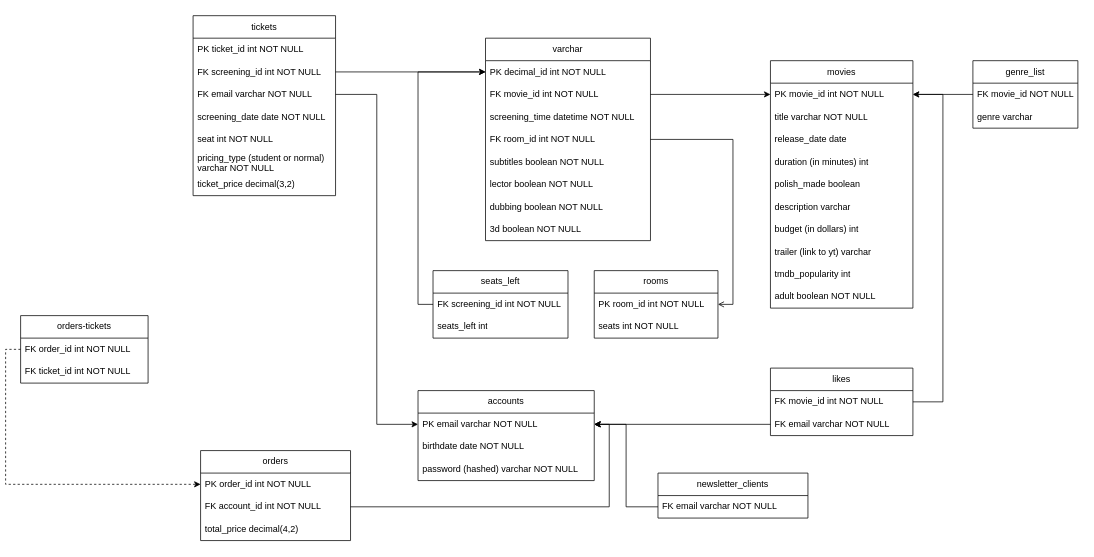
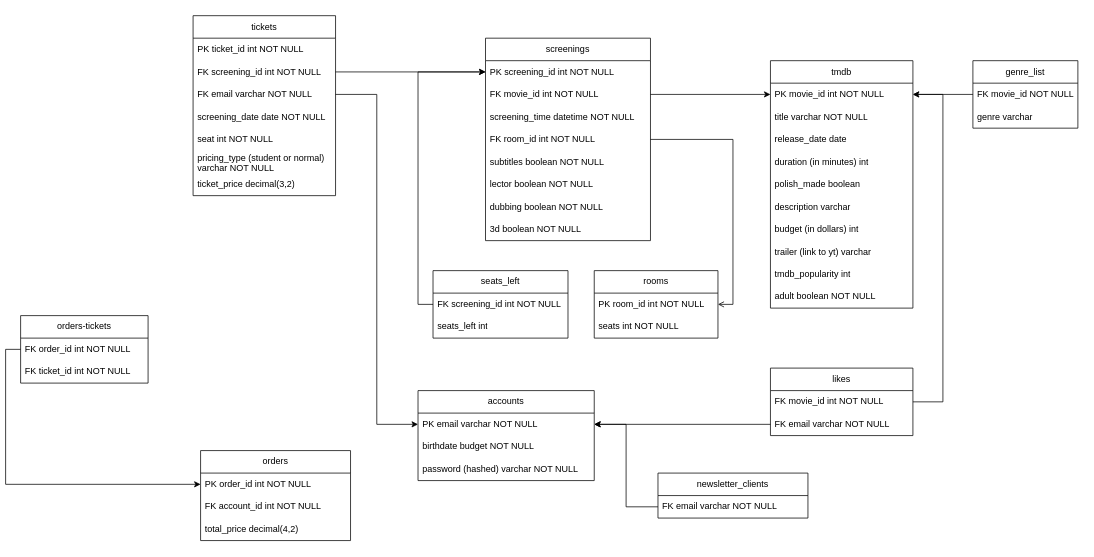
  <mxCell id="0" />
  <mxCell id="1" parent="0" />
  <mxCell id="2" value="newsletter_clients" style="swimlane;fontStyle=0;childLayout=stackLayout;horizontal=1;startSize=30;horizontalStack=0;resizeParent=1;resizeParentMax=0;resizeLast=0;collapsible=1;marginBottom=0;whiteSpace=wrap;html=1;" vertex="1" parent="1"><mxGeometry x="870" y="630" width="200" height="60" as="geometry"><mxRectangle x="20" y="410" width="140" height="30" as="alternateBounds" /></mxGeometry></mxCell>
  <mxCell id="3" value="FK email varchar NOT NULL" style="text;strokeColor=none;fillColor=none;align=left;verticalAlign=middle;spacingLeft=4;spacingRight=4;overflow=hidden;points=[[0,0.5],[1,0.5]];portConstraint=eastwest;rotatable=0;whiteSpace=wrap;html=1;" vertex="1" parent="2"><mxGeometry y="30" width="200" height="30" as="geometry" /></mxCell>
  <mxCell id="4" value="accounts" style="swimlane;fontStyle=0;childLayout=stackLayout;horizontal=1;startSize=30;horizontalStack=0;resizeParent=1;resizeParentMax=0;resizeLast=0;collapsible=1;marginBottom=0;whiteSpace=wrap;html=1;" vertex="1" parent="1"><mxGeometry x="550" y="520" width="235" height="120" as="geometry" /></mxCell>
  <mxCell id="5" value="PK email varchar NOT NULL" style="text;strokeColor=none;fillColor=none;align=left;verticalAlign=middle;spacingLeft=4;spacingRight=4;overflow=hidden;points=[[0,0.5],[1,0.5]];portConstraint=eastwest;rotatable=0;whiteSpace=wrap;html=1;" vertex="1" parent="4"><mxGeometry y="30" width="235" height="30" as="geometry" /></mxCell>
- <mxCell id="6" value="birthdate date NOT NULL" style="text;strokeColor=none;fillColor=none;align=left;verticalAlign=middle;spacingLeft=4;spacingRight=4;overflow=hidden;points=[[0,0.5],[1,0.5]];portConstraint=eastwest;rotatable=0;whiteSpace=wrap;html=1;" vertex="1" parent="4"><mxGeometry y="60" width="235" height="30" as="geometry" /></mxCell>
+ <mxCell id="6" value="birthdate budget NOT NULL" style="text;strokeColor=none;fillColor=none;align=left;verticalAlign=middle;spacingLeft=4;spacingRight=4;overflow=hidden;points=[[0,0.5],[1,0.5]];portConstraint=eastwest;rotatable=0;whiteSpace=wrap;html=1;" vertex="1" parent="4"><mxGeometry y="60" width="235" height="30" as="geometry" /></mxCell>
  <mxCell id="7" value="password (hashed) varchar NOT NULL" style="text;strokeColor=none;fillColor=none;align=left;verticalAlign=middle;spacingLeft=4;spacingRight=4;overflow=hidden;points=[[0,0.5],[1,0.5]];portConstraint=eastwest;rotatable=0;whiteSpace=wrap;html=1;" vertex="1" parent="4"><mxGeometry y="90" width="235" height="30" as="geometry" /></mxCell>
  <mxCell id="8" value="tickets&lt;br&gt;" style="swimlane;fontStyle=0;childLayout=stackLayout;horizontal=1;startSize=30;horizontalStack=0;resizeParent=1;resizeParentMax=0;resizeLast=0;collapsible=1;marginBottom=0;whiteSpace=wrap;html=1;" vertex="1" parent="1"><mxGeometry x="250" y="20" width="190" height="240" as="geometry" /></mxCell>
  <mxCell id="9" value="PK ticket_id int NOT NULL" style="text;strokeColor=none;fillColor=none;align=left;verticalAlign=middle;spacingLeft=4;spacingRight=4;overflow=hidden;points=[[0,0.5],[1,0.5]];portConstraint=eastwest;rotatable=0;whiteSpace=wrap;html=1;" vertex="1" parent="8"><mxGeometry y="30" width="190" height="30" as="geometry" /></mxCell>
  <mxCell id="10" value="FK screening_id int NOT NULL" style="text;strokeColor=none;fillColor=none;align=left;verticalAlign=middle;spacingLeft=4;spacingRight=4;overflow=hidden;points=[[0,0.5],[1,0.5]];portConstraint=eastwest;rotatable=0;whiteSpace=wrap;html=1;" vertex="1" parent="8"><mxGeometry y="60" width="190" height="30" as="geometry" /></mxCell>
  <mxCell id="11" value="FK email varchar NOT NULL" style="text;strokeColor=none;fillColor=none;align=left;verticalAlign=middle;spacingLeft=4;spacingRight=4;overflow=hidden;points=[[0,0.5],[1,0.5]];portConstraint=eastwest;rotatable=0;whiteSpace=wrap;html=1;" vertex="1" parent="8"><mxGeometry y="90" width="190" height="30" as="geometry" /></mxCell>
  <mxCell id="12" value="screening_date date NOT NULL" style="text;strokeColor=none;fillColor=none;align=left;verticalAlign=middle;spacingLeft=4;spacingRight=4;overflow=hidden;points=[[0,0.5],[1,0.5]];portConstraint=eastwest;rotatable=0;whiteSpace=wrap;html=1;" vertex="1" parent="8"><mxGeometry y="120" width="190" height="30" as="geometry" /></mxCell>
  <mxCell id="13" value="seat int NOT NULL" style="text;strokeColor=none;fillColor=none;align=left;verticalAlign=middle;spacingLeft=4;spacingRight=4;overflow=hidden;points=[[0,0.5],[1,0.5]];portConstraint=eastwest;rotatable=0;whiteSpace=wrap;html=1;" vertex="1" parent="8"><mxGeometry y="150" width="190" height="30" as="geometry" /></mxCell>
  <mxCell id="14" value="pricing_type (student or normal)&lt;br&gt;varchar NOT NULL" style="text;strokeColor=none;fillColor=none;align=left;verticalAlign=middle;spacingLeft=4;spacingRight=4;overflow=hidden;points=[[0,0.5],[1,0.5]];portConstraint=eastwest;rotatable=0;whiteSpace=wrap;html=1;" vertex="1" parent="8"><mxGeometry y="180" width="190" height="30" as="geometry" /></mxCell>
  <mxCell id="15" value="ticket_price decimal(3,2)" style="text;strokeColor=none;fillColor=none;align=left;verticalAlign=middle;spacingLeft=4;spacingRight=4;overflow=hidden;points=[[0,0.5],[1,0.5]];portConstraint=eastwest;rotatable=0;whiteSpace=wrap;html=1;" vertex="1" parent="8"><mxGeometry y="210" width="190" height="30" as="geometry" /></mxCell>
- <mxCell id="16" value="movies" style="swimlane;fontStyle=0;childLayout=stackLayout;horizontal=1;startSize=30;horizontalStack=0;resizeParent=1;resizeParentMax=0;resizeLast=0;collapsible=1;marginBottom=0;whiteSpace=wrap;html=1;movable=1;resizable=1;rotatable=1;deletable=1;editable=1;locked=0;connectable=1;" vertex="1" parent="1"><mxGeometry x="1020" y="80" width="190" height="330" as="geometry" /></mxCell>
+ <mxCell id="16" value="tmdb" style="swimlane;fontStyle=0;childLayout=stackLayout;horizontal=1;startSize=30;horizontalStack=0;resizeParent=1;resizeParentMax=0;resizeLast=0;collapsible=1;marginBottom=0;whiteSpace=wrap;html=1;movable=1;resizable=1;rotatable=1;deletable=1;editable=1;locked=0;connectable=1;" vertex="1" parent="1"><mxGeometry x="1020" y="80" width="190" height="330" as="geometry" /></mxCell>
  <mxCell id="17" value="PK movie_id int NOT NULL" style="text;strokeColor=none;fillColor=none;align=left;verticalAlign=middle;spacingLeft=4;spacingRight=4;overflow=hidden;points=[[0,0.5],[1,0.5]];portConstraint=eastwest;rotatable=0;whiteSpace=wrap;html=1;" vertex="1" parent="16"><mxGeometry y="30" width="190" height="30" as="geometry" /></mxCell>
  <mxCell id="18" value="title varchar NOT NULL" style="text;strokeColor=none;fillColor=none;align=left;verticalAlign=middle;spacingLeft=4;spacingRight=4;overflow=hidden;points=[[0,0.5],[1,0.5]];portConstraint=eastwest;rotatable=0;whiteSpace=wrap;html=1;" vertex="1" parent="16"><mxGeometry y="60" width="190" height="30" as="geometry" /></mxCell>
  <mxCell id="19" value="release_date date" style="text;strokeColor=none;fillColor=none;align=left;verticalAlign=middle;spacingLeft=4;spacingRight=4;overflow=hidden;points=[[0,0.5],[1,0.5]];portConstraint=eastwest;rotatable=0;whiteSpace=wrap;html=1;" vertex="1" parent="16"><mxGeometry y="90" width="190" height="30" as="geometry" /></mxCell>
  <mxCell id="20" value="duration (in minutes) int" style="text;strokeColor=none;fillColor=none;align=left;verticalAlign=middle;spacingLeft=4;spacingRight=4;overflow=hidden;points=[[0,0.5],[1,0.5]];portConstraint=eastwest;rotatable=0;whiteSpace=wrap;html=1;" vertex="1" parent="16"><mxGeometry y="120" width="190" height="30" as="geometry" /></mxCell>
  <mxCell id="21" value="polish_made boolean" style="text;strokeColor=none;fillColor=none;align=left;verticalAlign=middle;spacingLeft=4;spacingRight=4;overflow=hidden;points=[[0,0.5],[1,0.5]];portConstraint=eastwest;rotatable=0;whiteSpace=wrap;html=1;" vertex="1" parent="16"><mxGeometry y="150" width="190" height="30" as="geometry" /></mxCell>
  <mxCell id="22" value="description varchar" style="text;strokeColor=none;fillColor=none;align=left;verticalAlign=middle;spacingLeft=4;spacingRight=4;overflow=hidden;points=[[0,0.5],[1,0.5]];portConstraint=eastwest;rotatable=0;whiteSpace=wrap;html=1;" vertex="1" parent="16"><mxGeometry y="180" width="190" height="30" as="geometry" /></mxCell>
  <mxCell id="23" value="budget (in dollars) int" style="text;strokeColor=none;fillColor=none;align=left;verticalAlign=middle;spacingLeft=4;spacingRight=4;overflow=hidden;points=[[0,0.5],[1,0.5]];portConstraint=eastwest;rotatable=0;whiteSpace=wrap;html=1;" vertex="1" parent="16"><mxGeometry y="210" width="190" height="30" as="geometry" /></mxCell>
  <mxCell id="24" value="trailer (link to yt) varchar" style="text;strokeColor=none;fillColor=none;align=left;verticalAlign=middle;spacingLeft=4;spacingRight=4;overflow=hidden;points=[[0,0.5],[1,0.5]];portConstraint=eastwest;rotatable=0;whiteSpace=wrap;html=1;" vertex="1" parent="16"><mxGeometry y="240" width="190" height="30" as="geometry" /></mxCell>
  <mxCell id="25" value="tmdb_popularity int" style="text;strokeColor=none;fillColor=none;align=left;verticalAlign=middle;spacingLeft=4;spacingRight=4;overflow=hidden;points=[[0,0.5],[1,0.5]];portConstraint=eastwest;rotatable=0;whiteSpace=wrap;html=1;" vertex="1" parent="16"><mxGeometry y="270" width="190" height="30" as="geometry" /></mxCell>
  <mxCell id="26" value="adult boolean NOT NULL" style="text;strokeColor=none;fillColor=none;align=left;verticalAlign=middle;spacingLeft=4;spacingRight=4;overflow=hidden;points=[[0,0.5],[1,0.5]];portConstraint=eastwest;rotatable=0;whiteSpace=wrap;html=1;" vertex="1" parent="16"><mxGeometry y="300" width="190" height="30" as="geometry" /></mxCell>
  <mxCell id="27" value="genre_list" style="swimlane;fontStyle=0;childLayout=stackLayout;horizontal=1;startSize=30;horizontalStack=0;resizeParent=1;resizeParentMax=0;resizeLast=0;collapsible=1;marginBottom=0;whiteSpace=wrap;html=1;" vertex="1" parent="1"><mxGeometry x="1290" y="80" width="140" height="90" as="geometry" /></mxCell>
  <mxCell id="28" value="FK movie_id NOT NULL" style="text;strokeColor=none;fillColor=none;align=left;verticalAlign=middle;spacingLeft=4;spacingRight=4;overflow=hidden;points=[[0,0.5],[1,0.5]];portConstraint=eastwest;rotatable=0;whiteSpace=wrap;html=1;" vertex="1" parent="27"><mxGeometry y="30" width="140" height="30" as="geometry" /></mxCell>
  <mxCell id="29" value="genre varchar" style="text;strokeColor=none;fillColor=none;align=left;verticalAlign=middle;spacingLeft=4;spacingRight=4;overflow=hidden;points=[[0,0.5],[1,0.5]];portConstraint=eastwest;rotatable=0;whiteSpace=wrap;html=1;" vertex="1" parent="27"><mxGeometry y="60" width="140" height="30" as="geometry" /></mxCell>
  <mxCell id="30" style="edgeStyle=orthogonalEdgeStyle;rounded=0;orthogonalLoop=1;jettySize=auto;html=1;entryX=1;entryY=0.5;entryDx=0;entryDy=0;endArrow=open;" edge="1" parent="1" source="28" target="17"><mxGeometry relative="1" as="geometry" /></mxCell>
  <mxCell id="31" value="orders" style="swimlane;fontStyle=0;childLayout=stackLayout;horizontal=1;startSize=30;horizontalStack=0;resizeParent=1;resizeParentMax=0;resizeLast=0;collapsible=1;marginBottom=0;whiteSpace=wrap;html=1;" vertex="1" parent="1"><mxGeometry x="260" y="600" width="200" height="120" as="geometry" /></mxCell>
  <mxCell id="32" value="PK order_id int NOT NULL" style="text;strokeColor=none;fillColor=none;align=left;verticalAlign=middle;spacingLeft=4;spacingRight=4;overflow=hidden;points=[[0,0.5],[1,0.5]];portConstraint=eastwest;rotatable=0;whiteSpace=wrap;html=1;" vertex="1" parent="31"><mxGeometry y="30" width="200" height="30" as="geometry" /></mxCell>
  <mxCell id="33" value="FK account_id int NOT NULL" style="text;strokeColor=none;fillColor=none;align=left;verticalAlign=middle;spacingLeft=4;spacingRight=4;overflow=hidden;points=[[0,0.5],[1,0.5]];portConstraint=eastwest;rotatable=0;whiteSpace=wrap;html=1;" vertex="1" parent="31"><mxGeometry y="60" width="200" height="30" as="geometry" /></mxCell>
  <mxCell id="34" value="total_price decimal(4,2)" style="text;strokeColor=none;fillColor=none;align=left;verticalAlign=middle;spacingLeft=4;spacingRight=4;overflow=hidden;points=[[0,0.5],[1,0.5]];portConstraint=eastwest;rotatable=0;whiteSpace=wrap;html=1;" vertex="1" parent="31"><mxGeometry y="90" width="200" height="30" as="geometry" /></mxCell>
- <mxCell id="35" style="edgeStyle=orthogonalEdgeStyle;rounded=0;orthogonalLoop=1;jettySize=auto;html=1;entryX=0;entryY=0.5;entryDx=0;entryDy=0;exitX=0;exitY=0.5;exitDx=0;exitDy=0;dashed=1;" edge="1" parent="1" source="37" target="32"><mxGeometry relative="1" as="geometry" /></mxCell>
+ <mxCell id="35" style="edgeStyle=orthogonalEdgeStyle;rounded=0;orthogonalLoop=1;jettySize=auto;html=1;entryX=0;entryY=0.5;entryDx=0;entryDy=0;exitX=0;exitY=0.5;exitDx=0;exitDy=0;" edge="1" parent="1" source="37" target="32"><mxGeometry relative="1" as="geometry" /></mxCell>
  <mxCell id="36" value="orders-tickets" style="swimlane;fontStyle=0;childLayout=stackLayout;horizontal=1;startSize=30;horizontalStack=0;resizeParent=1;resizeParentMax=0;resizeLast=0;collapsible=1;marginBottom=0;whiteSpace=wrap;html=1;" vertex="1" parent="1"><mxGeometry x="20" y="420" width="170" height="90" as="geometry" /></mxCell>
  <mxCell id="37" value="FK order_id int NOT NULL" style="text;strokeColor=none;fillColor=none;align=left;verticalAlign=middle;spacingLeft=4;spacingRight=4;overflow=hidden;points=[[0,0.5],[1,0.5]];portConstraint=eastwest;rotatable=0;whiteSpace=wrap;html=1;" vertex="1" parent="36"><mxGeometry y="30" width="170" height="30" as="geometry" /></mxCell>
  <mxCell id="38" value="FK ticket_id int NOT NULL" style="text;strokeColor=none;fillColor=none;align=left;verticalAlign=middle;spacingLeft=4;spacingRight=4;overflow=hidden;points=[[0,0.5],[1,0.5]];portConstraint=eastwest;rotatable=0;whiteSpace=wrap;html=1;" vertex="1" parent="36"><mxGeometry y="60" width="170" height="30" as="geometry" /></mxCell>
- <mxCell id="39" style="edgeStyle=orthogonalEdgeStyle;rounded=0;orthogonalLoop=1;jettySize=auto;html=1;entryX=1;entryY=0.5;entryDx=0;entryDy=0;" edge="1" parent="1" source="33" target="5"><mxGeometry relative="1" as="geometry" /></mxCell>
  <mxCell id="40" style="edgeStyle=orthogonalEdgeStyle;rounded=0;orthogonalLoop=1;jettySize=auto;html=1;entryX=0;entryY=0.5;entryDx=0;entryDy=0;" edge="1" parent="1" source="11" target="5"><mxGeometry relative="1" as="geometry" /></mxCell>
  <mxCell id="41" style="edgeStyle=orthogonalEdgeStyle;rounded=0;orthogonalLoop=1;jettySize=auto;html=1;exitX=0;exitY=0.5;exitDx=0;exitDy=0;" edge="1" parent="1" source="3" target="5"><mxGeometry relative="1" as="geometry" /></mxCell>
  <mxCell id="42" style="edgeStyle=orthogonalEdgeStyle;rounded=0;orthogonalLoop=1;jettySize=auto;html=1;exitX=1;exitY=0.5;exitDx=0;exitDy=0;" edge="1" parent="1" source="10" target="44"><mxGeometry relative="1" as="geometry" /></mxCell>
- <mxCell id="43" value="varchar" style="swimlane;fontStyle=0;childLayout=stackLayout;horizontal=1;startSize=30;horizontalStack=0;resizeParent=1;resizeParentMax=0;resizeLast=0;collapsible=1;marginBottom=0;whiteSpace=wrap;html=1;" vertex="1" parent="1"><mxGeometry x="640" width="220" height="270" as="geometry" y="50" /></mxCell>
- <mxCell id="44" value="PK decimal_id int NOT NULL" style="text;strokeColor=none;fillColor=none;align=left;verticalAlign=middle;spacingLeft=4;spacingRight=4;overflow=hidden;points=[[0,0.5],[1,0.5]];portConstraint=eastwest;rotatable=0;whiteSpace=wrap;html=1;" vertex="1" parent="43"><mxGeometry y="30" width="220" height="30" as="geometry" /></mxCell>
+ <mxCell id="43" value="screenings" style="swimlane;fontStyle=0;childLayout=stackLayout;horizontal=1;startSize=30;horizontalStack=0;resizeParent=1;resizeParentMax=0;resizeLast=0;collapsible=1;marginBottom=0;whiteSpace=wrap;html=1;" vertex="1" parent="1"><mxGeometry x="640" width="220" height="270" as="geometry" y="50" /></mxCell>
+ <mxCell id="44" value="PK screening_id int NOT NULL" style="text;strokeColor=none;fillColor=none;align=left;verticalAlign=middle;spacingLeft=4;spacingRight=4;overflow=hidden;points=[[0,0.5],[1,0.5]];portConstraint=eastwest;rotatable=0;whiteSpace=wrap;html=1;" vertex="1" parent="43"><mxGeometry y="30" width="220" height="30" as="geometry" /></mxCell>
  <mxCell id="45" value="FK movie_id int&amp;nbsp;NOT NULL" style="text;strokeColor=none;fillColor=none;align=left;verticalAlign=middle;spacingLeft=4;spacingRight=4;overflow=hidden;points=[[0,0.5],[1,0.5]];portConstraint=eastwest;rotatable=0;whiteSpace=wrap;html=1;" vertex="1" parent="43"><mxGeometry y="60" width="220" height="30" as="geometry" /></mxCell>
  <mxCell id="46" value="screening_time datetime NOT NULL" style="text;strokeColor=none;fillColor=none;align=left;verticalAlign=middle;spacingLeft=4;spacingRight=4;overflow=hidden;points=[[0,0.5],[1,0.5]];portConstraint=eastwest;rotatable=0;whiteSpace=wrap;html=1;" vertex="1" parent="43"><mxGeometry y="90" width="220" height="30" as="geometry" /></mxCell>
  <mxCell id="47" value="FK room_id int NOT NULL" style="text;strokeColor=none;fillColor=none;align=left;verticalAlign=middle;spacingLeft=4;spacingRight=4;overflow=hidden;points=[[0,0.5],[1,0.5]];portConstraint=eastwest;rotatable=0;whiteSpace=wrap;html=1;" vertex="1" parent="43"><mxGeometry y="120" width="220" height="30" as="geometry" /></mxCell>
  <mxCell id="48" value="subtitles boolean NOT NULL" style="text;strokeColor=none;fillColor=none;align=left;verticalAlign=middle;spacingLeft=4;spacingRight=4;overflow=hidden;points=[[0,0.5],[1,0.5]];portConstraint=eastwest;rotatable=0;whiteSpace=wrap;html=1;" vertex="1" parent="43"><mxGeometry y="150" width="220" height="30" as="geometry" /></mxCell>
  <mxCell id="49" value="lector boolean NOT NULL" style="text;strokeColor=none;fillColor=none;align=left;verticalAlign=middle;spacingLeft=4;spacingRight=4;overflow=hidden;points=[[0,0.5],[1,0.5]];portConstraint=eastwest;rotatable=0;whiteSpace=wrap;html=1;" vertex="1" parent="43"><mxGeometry y="180" width="220" height="30" as="geometry" /></mxCell>
  <mxCell id="50" value="dubbing boolean NOT NULL" style="text;strokeColor=none;fillColor=none;align=left;verticalAlign=middle;spacingLeft=4;spacingRight=4;overflow=hidden;points=[[0,0.5],[1,0.5]];portConstraint=eastwest;rotatable=0;whiteSpace=wrap;html=1;" vertex="1" parent="43"><mxGeometry y="210" width="220" height="30" as="geometry" /></mxCell>
  <mxCell id="51" value="3d boolean NOT NULL" style="text;strokeColor=none;fillColor=none;align=left;verticalAlign=middle;spacingLeft=4;spacingRight=4;overflow=hidden;points=[[0,0.5],[1,0.5]];portConstraint=eastwest;rotatable=0;whiteSpace=wrap;html=1;" vertex="1" parent="43"><mxGeometry y="240" width="220" height="30" as="geometry" /></mxCell>
  <mxCell id="52" style="edgeStyle=orthogonalEdgeStyle;rounded=0;orthogonalLoop=1;jettySize=auto;html=1;" edge="1" parent="1" source="45" target="17"><mxGeometry relative="1" as="geometry" /></mxCell>
  <mxCell id="53" value="likes" style="swimlane;fontStyle=0;childLayout=stackLayout;horizontal=1;startSize=30;horizontalStack=0;resizeParent=1;resizeParentMax=0;resizeLast=0;collapsible=1;marginBottom=0;whiteSpace=wrap;html=1;" vertex="1" parent="1"><mxGeometry x="1020" y="490" width="190" height="90" as="geometry" /></mxCell>
  <mxCell id="54" value="FK movie_id int NOT NULL" style="text;strokeColor=none;fillColor=none;align=left;verticalAlign=middle;spacingLeft=4;spacingRight=4;overflow=hidden;points=[[0,0.5],[1,0.5]];portConstraint=eastwest;rotatable=0;whiteSpace=wrap;html=1;" vertex="1" parent="53"><mxGeometry y="30" width="190" height="30" as="geometry" /></mxCell>
  <mxCell id="55" value="FK email varchar NOT NULL" style="text;strokeColor=none;fillColor=none;align=left;verticalAlign=middle;spacingLeft=4;spacingRight=4;overflow=hidden;points=[[0,0.5],[1,0.5]];portConstraint=eastwest;rotatable=0;whiteSpace=wrap;html=1;" vertex="1" parent="53"><mxGeometry y="60" width="190" height="30" as="geometry" /></mxCell>
  <mxCell id="56" style="edgeStyle=orthogonalEdgeStyle;rounded=0;orthogonalLoop=1;jettySize=auto;html=1;entryX=1;entryY=0.5;entryDx=0;entryDy=0;" edge="1" parent="1" source="54" target="17"><mxGeometry relative="1" as="geometry"><Array as="points"><mxPoint x="1250" y="535" /><mxPoint x="1250" y="125" /></Array></mxGeometry></mxCell>
  <mxCell id="57" style="edgeStyle=orthogonalEdgeStyle;rounded=0;orthogonalLoop=1;jettySize=auto;html=1;entryX=1;entryY=0.5;entryDx=0;entryDy=0;" edge="1" parent="1" source="55" target="5"><mxGeometry relative="1" as="geometry" /></mxCell>
  <mxCell id="58" value="rooms" style="swimlane;fontStyle=0;childLayout=stackLayout;horizontal=1;startSize=30;horizontalStack=0;resizeParent=1;resizeParentMax=0;resizeLast=0;collapsible=1;marginBottom=0;whiteSpace=wrap;html=1;" vertex="1" parent="1"><mxGeometry x="785" y="360" width="165" height="90" as="geometry" /></mxCell>
  <mxCell id="59" value="PK room_id int NOT NULL" style="text;strokeColor=none;fillColor=none;align=left;verticalAlign=middle;spacingLeft=4;spacingRight=4;overflow=hidden;points=[[0,0.5],[1,0.5]];portConstraint=eastwest;rotatable=0;whiteSpace=wrap;html=1;" vertex="1" parent="58"><mxGeometry y="30" width="165" height="30" as="geometry" /></mxCell>
  <mxCell id="60" value="seats int NOT NULL" style="text;strokeColor=none;fillColor=none;align=left;verticalAlign=middle;spacingLeft=4;spacingRight=4;overflow=hidden;points=[[0,0.5],[1,0.5]];portConstraint=eastwest;rotatable=0;whiteSpace=wrap;html=1;" vertex="1" parent="58"><mxGeometry y="60" width="165" height="30" as="geometry" /></mxCell>
  <mxCell id="61" value="seats_left" style="swimlane;fontStyle=0;childLayout=stackLayout;horizontal=1;startSize=30;horizontalStack=0;resizeParent=1;resizeParentMax=0;resizeLast=0;collapsible=1;marginBottom=0;whiteSpace=wrap;html=1;" vertex="1" parent="1"><mxGeometry x="570" y="360" width="180" height="90" as="geometry" /></mxCell>
  <mxCell id="62" value="FK screening_id int NOT NULL" style="text;strokeColor=none;fillColor=none;align=left;verticalAlign=middle;spacingLeft=4;spacingRight=4;overflow=hidden;points=[[0,0.5],[1,0.5]];portConstraint=eastwest;rotatable=0;whiteSpace=wrap;html=1;" vertex="1" parent="61"><mxGeometry y="30" width="180" height="30" as="geometry" /></mxCell>
  <mxCell id="63" value="seats_left int" style="text;strokeColor=none;fillColor=none;align=left;verticalAlign=middle;spacingLeft=4;spacingRight=4;overflow=hidden;points=[[0,0.5],[1,0.5]];portConstraint=eastwest;rotatable=0;whiteSpace=wrap;html=1;" vertex="1" parent="61"><mxGeometry y="60" width="180" height="30" as="geometry" /></mxCell>
  <mxCell id="64" style="edgeStyle=orthogonalEdgeStyle;rounded=0;orthogonalLoop=1;jettySize=auto;html=1;entryX=1;entryY=0.5;entryDx=0;entryDy=0;endArrow=open;" edge="1" parent="1" source="47" target="59"><mxGeometry relative="1" as="geometry" /></mxCell>
  <mxCell id="65" style="edgeStyle=orthogonalEdgeStyle;rounded=0;orthogonalLoop=1;jettySize=auto;html=1;entryX=0;entryY=0.5;entryDx=0;entryDy=0;" edge="1" parent="1" source="62" target="44"><mxGeometry relative="1" as="geometry"><Array as="points"><mxPoint x="550" y="405" /><mxPoint x="550" y="95" /></Array></mxGeometry></mxCell>
